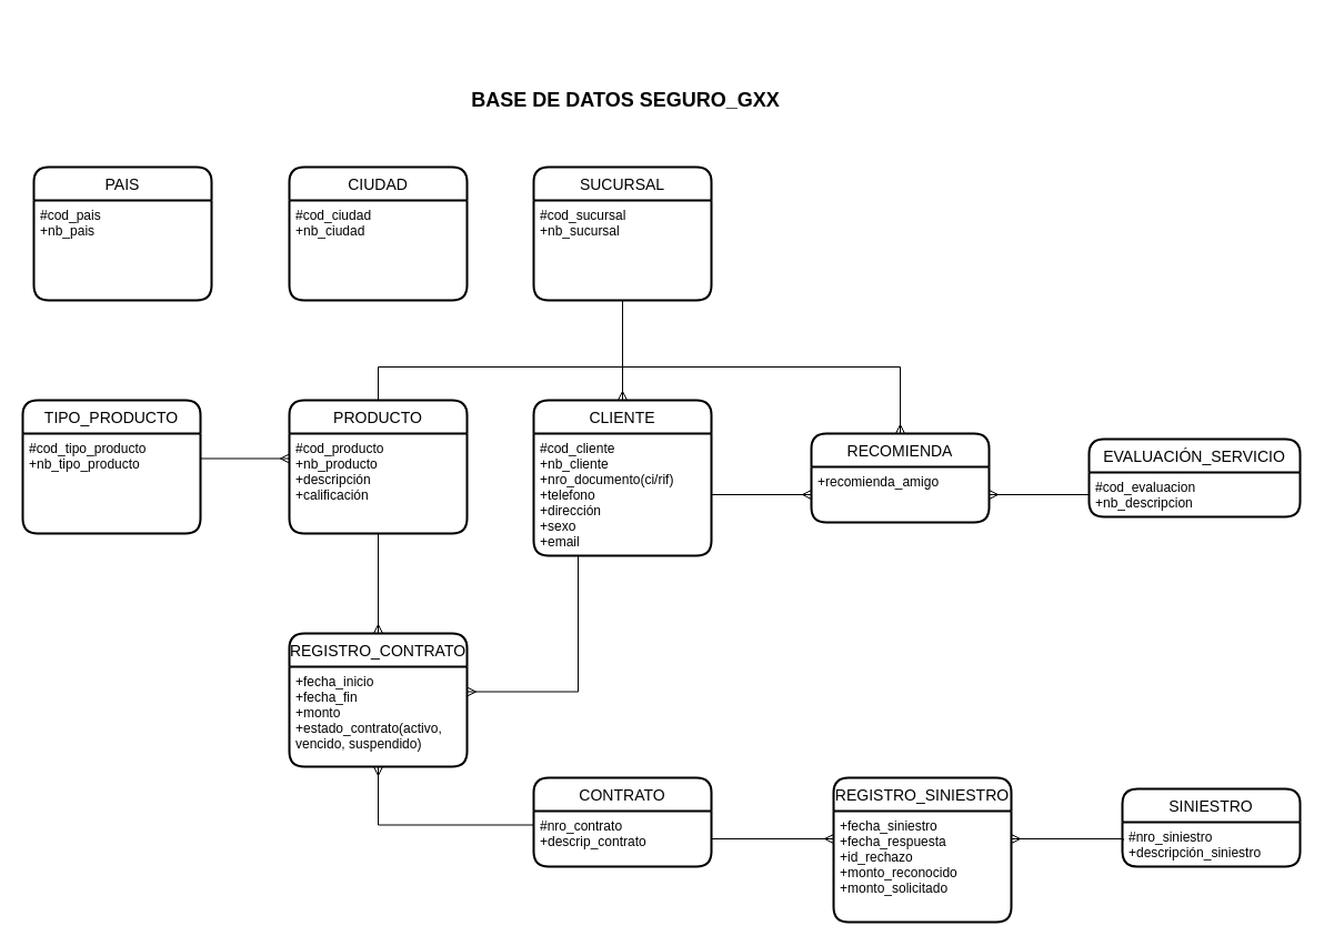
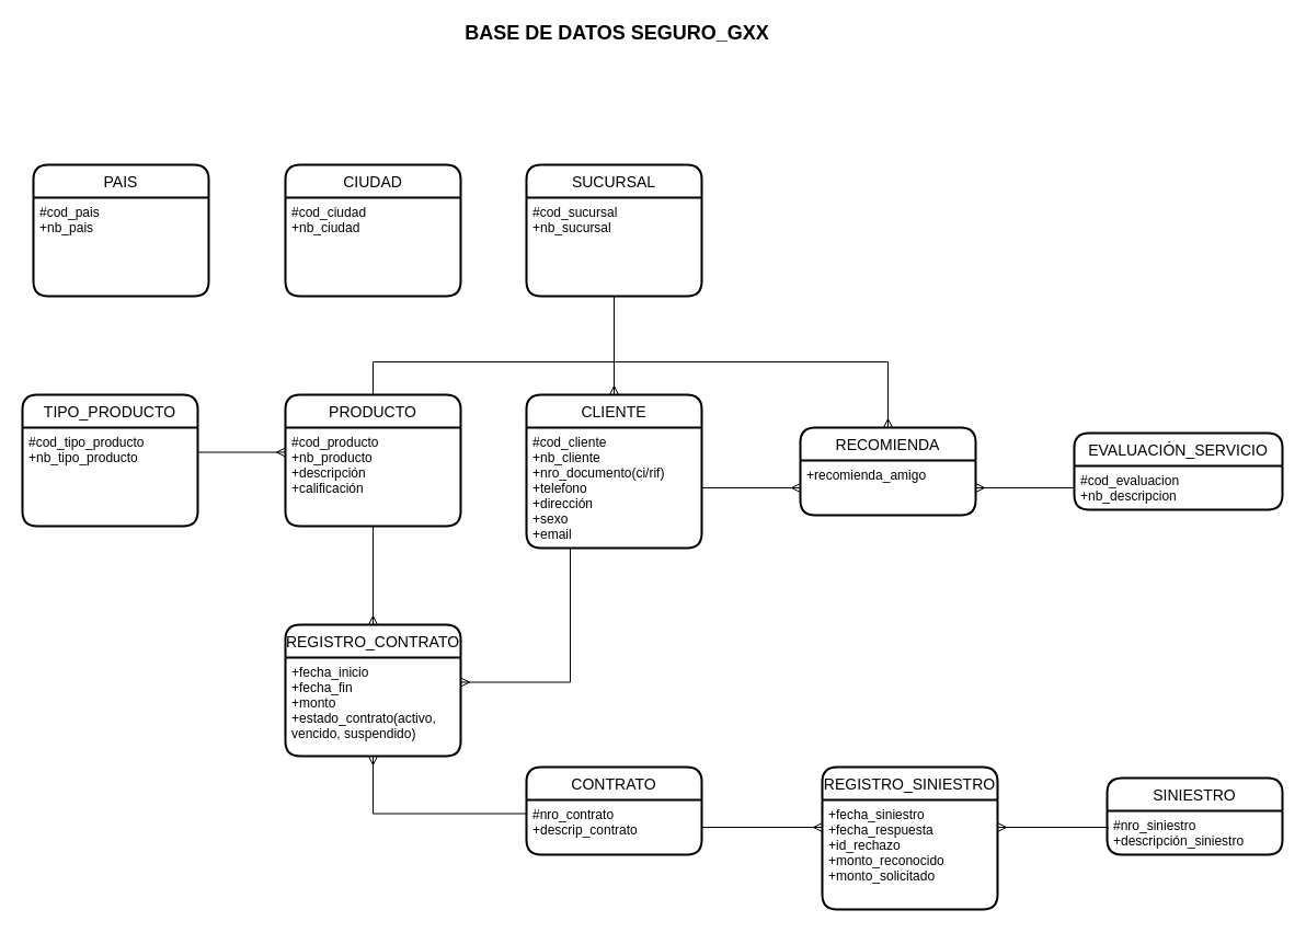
  <mxCell id="0" />
  <mxCell id="1" parent="0" />
  <mxCell id="2" value="PAIS" style="swimlane;childLayout=stackLayout;horizontal=1;startSize=30;horizontalStack=0;rounded=1;fontSize=14;fontStyle=0;strokeWidth=2;resizeParent=0;resizeLast=1;shadow=0;dashed=0;align=center;" parent="1" vertex="1"><mxGeometry x="30" y="150" width="160" height="120" as="geometry" /></mxCell>
  <mxCell id="3" value="#cod_pais&#10;+nb_pais&#10;" style="align=left;strokeColor=none;fillColor=none;spacingLeft=4;fontSize=12;verticalAlign=top;resizable=0;rotatable=0;part=1;" parent="2" vertex="1"><mxGeometry y="30" width="160" height="90" as="geometry" /></mxCell>
  <mxCell id="4" value="CIUDAD" style="swimlane;childLayout=stackLayout;horizontal=1;startSize=30;horizontalStack=0;rounded=1;fontSize=14;fontStyle=0;strokeWidth=2;resizeParent=0;resizeLast=1;shadow=0;dashed=0;align=center;" parent="1" vertex="1"><mxGeometry x="260" y="150" width="160" height="120" as="geometry" /></mxCell>
  <mxCell id="5" value="#cod_ciudad&#10;+nb_ciudad" style="align=left;strokeColor=none;fillColor=none;spacingLeft=4;fontSize=12;verticalAlign=top;resizable=0;rotatable=0;part=1;" parent="4" vertex="1"><mxGeometry y="30" width="160" height="90" as="geometry" /></mxCell>
  <mxCell id="6" value="SUCURSAL" style="swimlane;childLayout=stackLayout;horizontal=1;startSize=30;horizontalStack=0;rounded=1;fontSize=14;fontStyle=0;strokeWidth=2;resizeParent=0;resizeLast=1;shadow=0;dashed=0;align=center;" parent="1" vertex="1"><mxGeometry x="480" y="150" width="160" height="120" as="geometry" /></mxCell>
  <mxCell id="7" value="#cod_sucursal&#10;+nb_sucursal" style="align=left;strokeColor=none;fillColor=none;spacingLeft=4;fontSize=12;verticalAlign=top;resizable=0;rotatable=0;part=1;" parent="6" vertex="1"><mxGeometry y="30" width="160" height="90" as="geometry" /></mxCell>
  <mxCell id="8" value="TIPO_PRODUCTO" style="swimlane;childLayout=stackLayout;horizontal=1;startSize=30;horizontalStack=0;rounded=1;fontSize=14;fontStyle=0;strokeWidth=2;resizeParent=0;resizeLast=1;shadow=0;dashed=0;align=center;" parent="1" vertex="1"><mxGeometry x="20" y="360" width="160" height="120" as="geometry" /></mxCell>
  <mxCell id="9" value="#cod_tipo_producto&#10;+nb_tipo_producto" style="align=left;strokeColor=none;fillColor=none;spacingLeft=4;fontSize=12;verticalAlign=top;resizable=0;rotatable=0;part=1;" parent="8" vertex="1"><mxGeometry y="30" width="160" height="90" as="geometry" /></mxCell>
  <mxCell id="10" style="edgeStyle=orthogonalEdgeStyle;rounded=0;orthogonalLoop=1;jettySize=auto;html=1;exitX=0.5;exitY=0;exitDx=0;exitDy=0;entryX=0.5;entryY=0;entryDx=0;entryDy=0;endArrow=ERmany;endFill=0;" parent="1" source="11" target="19" edge="1"><mxGeometry relative="1" as="geometry"><Array as="points"><mxPoint x="340" y="330" /><mxPoint x="810" y="330" /></Array></mxGeometry></mxCell>
  <mxCell id="11" value="PRODUCTO" style="swimlane;childLayout=stackLayout;horizontal=1;startSize=30;horizontalStack=0;rounded=1;fontSize=14;fontStyle=0;strokeWidth=2;resizeParent=0;resizeLast=1;shadow=0;dashed=0;align=center;" parent="1" vertex="1"><mxGeometry x="260" y="360" width="160" height="120" as="geometry" /></mxCell>
  <mxCell id="12" value="#cod_producto&#10;+nb_producto&#10;+descripción&#10;+calificación&#10;" style="align=left;strokeColor=none;fillColor=none;spacingLeft=4;fontSize=12;verticalAlign=top;resizable=0;rotatable=0;part=1;" parent="11" vertex="1"><mxGeometry y="30" width="160" height="90" as="geometry" /></mxCell>
  <mxCell id="13" style="edgeStyle=orthogonalEdgeStyle;rounded=0;orthogonalLoop=1;jettySize=auto;html=1;exitX=1;exitY=0.25;exitDx=0;exitDy=0;entryX=0;entryY=0.25;entryDx=0;entryDy=0;endArrow=ERmany;endFill=0;" parent="1" source="9" target="12" edge="1"><mxGeometry relative="1" as="geometry" /></mxCell>
  <mxCell id="14" value="CLIENTE" style="swimlane;childLayout=stackLayout;horizontal=1;startSize=30;horizontalStack=0;rounded=1;fontSize=14;fontStyle=0;strokeWidth=2;resizeParent=0;resizeLast=1;shadow=0;dashed=0;align=center;" parent="1" vertex="1"><mxGeometry x="480" y="360" width="160" height="140" as="geometry" /></mxCell>
  <mxCell id="15" value="#cod_cliente&#10;+nb_cliente&#10;+nro_documento(ci/rif)&#10;+telefono&#10;+dirección&#10;+sexo&#10;+email&#10;" style="align=left;strokeColor=none;fillColor=none;spacingLeft=4;fontSize=12;verticalAlign=top;resizable=0;rotatable=0;part=1;" parent="14" vertex="1"><mxGeometry y="30" width="160" height="110" as="geometry" /></mxCell>
  <mxCell id="16" style="edgeStyle=orthogonalEdgeStyle;rounded=0;orthogonalLoop=1;jettySize=auto;html=1;exitX=0.5;exitY=1;exitDx=0;exitDy=0;entryX=0.5;entryY=0;entryDx=0;entryDy=0;endArrow=ERmany;endFill=0;" parent="1" source="7" target="14" edge="1"><mxGeometry relative="1" as="geometry" /></mxCell>
  <mxCell id="17" value="EVALUACIÓN_SERVICIO" style="swimlane;childLayout=stackLayout;horizontal=1;startSize=30;horizontalStack=0;rounded=1;fontSize=14;fontStyle=0;strokeWidth=2;resizeParent=0;resizeLast=1;shadow=0;dashed=0;align=center;" parent="1" vertex="1"><mxGeometry x="980" y="395" width="190" height="70" as="geometry" /></mxCell>
  <mxCell id="18" value="#cod_evaluacion&#10;+nb_descripcion" style="align=left;strokeColor=none;fillColor=none;spacingLeft=4;fontSize=12;verticalAlign=top;resizable=0;rotatable=0;part=1;" parent="17" vertex="1"><mxGeometry y="30" width="190" height="40" as="geometry" /></mxCell>
  <mxCell id="19" value="RECOMIENDA" style="swimlane;childLayout=stackLayout;horizontal=1;startSize=30;horizontalStack=0;rounded=1;fontSize=14;fontStyle=0;strokeWidth=2;resizeParent=0;resizeLast=1;shadow=0;dashed=0;align=center;" parent="1" vertex="1"><mxGeometry x="730" y="390" width="160" height="80" as="geometry" /></mxCell>
  <mxCell id="20" value="+recomienda_amigo" style="align=left;strokeColor=none;fillColor=none;spacingLeft=4;fontSize=12;verticalAlign=top;resizable=0;rotatable=0;part=1;" parent="19" vertex="1"><mxGeometry y="30" width="160" height="50" as="geometry" /></mxCell>
  <mxCell id="21" value="CONTRATO" style="swimlane;childLayout=stackLayout;horizontal=1;startSize=30;horizontalStack=0;rounded=1;fontSize=14;fontStyle=0;strokeWidth=2;resizeParent=0;resizeLast=1;shadow=0;dashed=0;align=center;" parent="1" vertex="1"><mxGeometry x="480" y="700" width="160" height="80" as="geometry" /></mxCell>
  <mxCell id="22" value="#nro_contrato&#10;+descrip_contrato" style="align=left;strokeColor=none;fillColor=none;spacingLeft=4;fontSize=12;verticalAlign=top;resizable=0;rotatable=0;part=1;" parent="21" vertex="1"><mxGeometry y="30" width="160" height="50" as="geometry" /></mxCell>
  <mxCell id="23" value="REGISTRO_CONTRATO" style="swimlane;childLayout=stackLayout;horizontal=1;startSize=30;horizontalStack=0;rounded=1;fontSize=14;fontStyle=0;strokeWidth=2;resizeParent=0;resizeLast=1;shadow=0;dashed=0;align=center;" parent="1" vertex="1"><mxGeometry x="260" y="570" width="160" height="120" as="geometry" /></mxCell>
  <mxCell id="24" value="+fecha_inicio&#10;+fecha_fin&#10;+monto&#10;+estado_contrato(activo, &#10;vencido, suspendido)" style="align=left;strokeColor=none;fillColor=none;spacingLeft=4;fontSize=12;verticalAlign=top;resizable=0;rotatable=0;part=1;" parent="23" vertex="1"><mxGeometry y="30" width="160" height="90" as="geometry" /></mxCell>
  <mxCell id="25" style="edgeStyle=orthogonalEdgeStyle;rounded=0;orthogonalLoop=1;jettySize=auto;html=1;exitX=0.5;exitY=1;exitDx=0;exitDy=0;entryX=0.5;entryY=0;entryDx=0;entryDy=0;endArrow=ERmany;endFill=0;" parent="1" source="12" target="23" edge="1"><mxGeometry relative="1" as="geometry" /></mxCell>
  <mxCell id="26" style="edgeStyle=orthogonalEdgeStyle;rounded=0;orthogonalLoop=1;jettySize=auto;html=1;exitX=0;exitY=0.25;exitDx=0;exitDy=0;endArrow=ERmany;endFill=0;" parent="1" source="22" target="24" edge="1"><mxGeometry relative="1" as="geometry" /></mxCell>
  <mxCell id="27" style="edgeStyle=orthogonalEdgeStyle;rounded=0;orthogonalLoop=1;jettySize=auto;html=1;exitX=0.25;exitY=1;exitDx=0;exitDy=0;entryX=1;entryY=0.25;entryDx=0;entryDy=0;endArrow=ERmany;endFill=0;" parent="1" source="15" target="24" edge="1"><mxGeometry relative="1" as="geometry" /></mxCell>
  <mxCell id="28" value="REGISTRO_SINIESTRO" style="swimlane;childLayout=stackLayout;horizontal=1;startSize=30;horizontalStack=0;rounded=1;fontSize=14;fontStyle=0;strokeWidth=2;resizeParent=0;resizeLast=1;shadow=0;dashed=0;align=center;" parent="1" vertex="1"><mxGeometry x="750" y="700" width="160" height="130" as="geometry" /></mxCell>
  <mxCell id="29" value="+fecha_siniestro&#10;+fecha_respuesta&#10;+id_rechazo&#10;+monto_reconocido&#10;+monto_solicitado" style="align=left;strokeColor=none;fillColor=none;spacingLeft=4;fontSize=12;verticalAlign=top;resizable=0;rotatable=0;part=1;" parent="28" vertex="1"><mxGeometry y="30" width="160" height="100" as="geometry" /></mxCell>
  <mxCell id="30" style="edgeStyle=orthogonalEdgeStyle;rounded=0;orthogonalLoop=1;jettySize=auto;html=1;exitX=1;exitY=0.25;exitDx=0;exitDy=0;endArrow=ERmany;endFill=0;entryX=0;entryY=0.25;entryDx=0;entryDy=0;" parent="1" source="22" target="29" edge="1"><mxGeometry relative="1" as="geometry"><Array as="points"><mxPoint x="640" y="755" /></Array></mxGeometry></mxCell>
  <mxCell id="31" value="SINIESTRO" style="swimlane;childLayout=stackLayout;horizontal=1;startSize=30;horizontalStack=0;rounded=1;fontSize=14;fontStyle=0;strokeWidth=2;resizeParent=0;resizeLast=1;shadow=0;dashed=0;align=center;" parent="1" vertex="1"><mxGeometry x="1010" y="710" width="160" height="70" as="geometry" /></mxCell>
  <mxCell id="32" value="#nro_siniestro&#10;+descripción_siniestro" style="align=left;strokeColor=none;fillColor=none;spacingLeft=4;fontSize=12;verticalAlign=top;resizable=0;rotatable=0;part=1;" parent="31" vertex="1"><mxGeometry y="30" width="160" height="40" as="geometry" /></mxCell>
  <mxCell id="33" style="edgeStyle=orthogonalEdgeStyle;rounded=0;orthogonalLoop=1;jettySize=auto;html=1;exitX=1;exitY=0.25;exitDx=0;exitDy=0;entryX=0.005;entryY=0.413;entryDx=0;entryDy=0;endArrow=none;endFill=0;startArrow=ERmany;startFill=0;entryPerimeter=0;" parent="1" source="29" target="32" edge="1"><mxGeometry relative="1" as="geometry"><Array as="points"><mxPoint x="1011" y="755" /></Array></mxGeometry></mxCell>
  <mxCell id="34" style="edgeStyle=orthogonalEdgeStyle;rounded=0;orthogonalLoop=1;jettySize=auto;html=1;exitX=1;exitY=0.5;exitDx=0;exitDy=0;entryX=0;entryY=0.5;entryDx=0;entryDy=0;endArrow=ERmany;endFill=0;" parent="1" source="15" target="20" edge="1"><mxGeometry relative="1" as="geometry" /></mxCell>
- <mxCell id="35" value="&lt;b&gt;&lt;font style=&quot;font-size: 18px&quot;&gt;&amp;nbsp;BASE DE DATOS SEGURO_GXX&lt;/font&gt;&lt;/b&gt;" style="text;html=1;align=center;verticalAlign=middle;resizable=0;points=[];autosize=1;strokeColor=none;fillColor=none;" parent="1" vertex="1"><mxGeometry x="410" y="80" width="300" height="20" as="geometry" /></mxCell>
+ <mxCell id="35" value="&lt;b&gt;&lt;font style=&quot;font-size: 18px&quot;&gt;&amp;nbsp;BASE DE DATOS SEGURO_GXX&lt;/font&gt;&lt;/b&gt;" style="text;html=1;align=center;verticalAlign=middle;resizable=0;points=[];autosize=1;strokeColor=none;fillColor=none;" parent="1" vertex="1"><mxGeometry x="410" y="20" width="300" height="20" as="geometry" /></mxCell>
  <mxCell id="36" value="" style="edgeStyle=orthogonalEdgeStyle;rounded=0;orthogonalLoop=1;jettySize=auto;html=1;fontSize=18;endArrow=ERmany;endFill=0;" parent="1" source="18" target="20" edge="1"><mxGeometry relative="1" as="geometry" /></mxCell>
